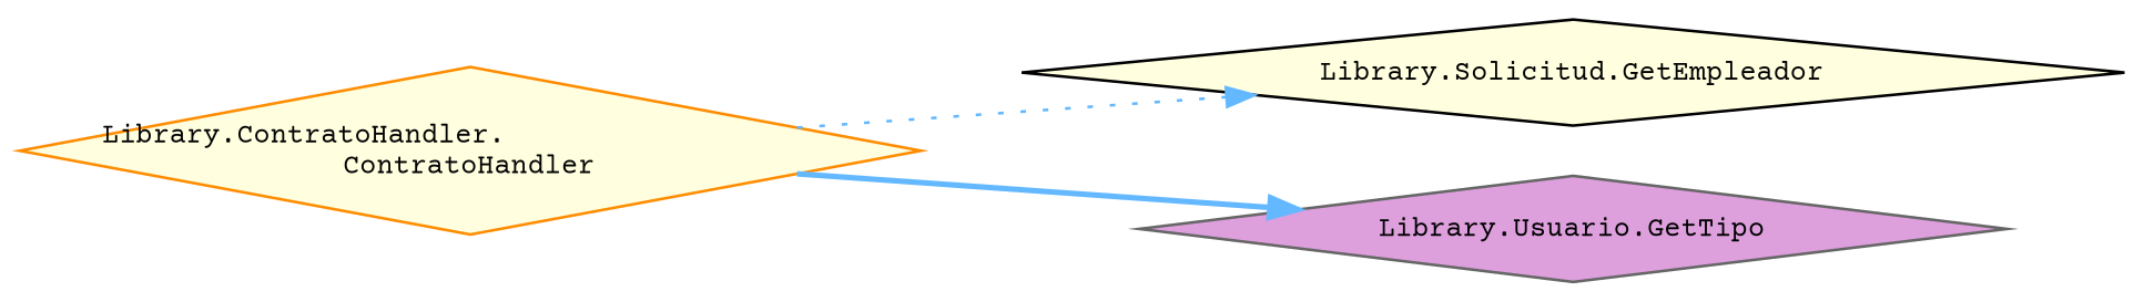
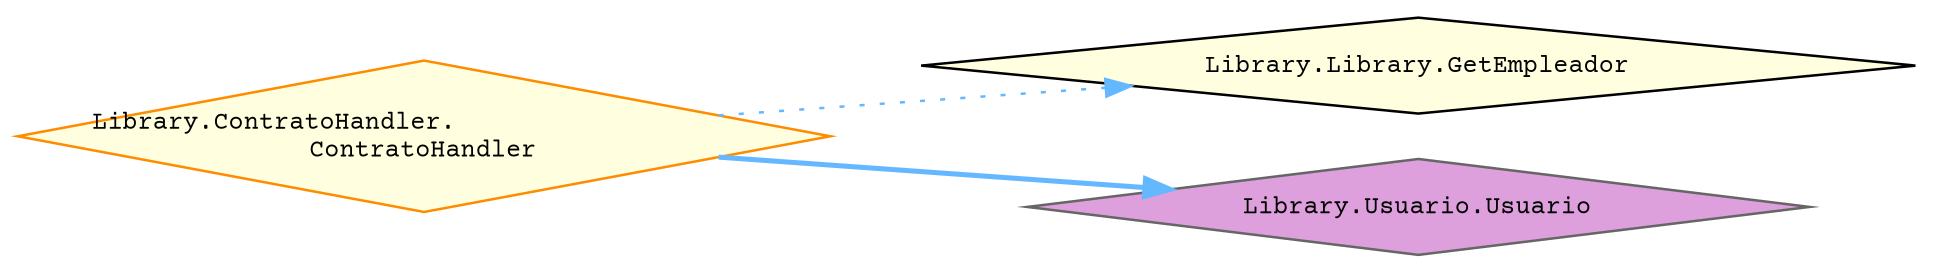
  digraph {
    fontname="Courier Prime"
    rankdir=LR
    node [fillcolor=lightyellow fontname="Courier Prime" fontsize=10 shape=diamond style=filled]
    edge [color=steelblue1 fontname="Courier Prime" fontsize=10 labelfontname=Helvetica labelfontsize=10]
    n1 [color=darkorange fontcolor=black height=0.2 label="Library.ContratoHandler.\lContratoHandler" width=0.4]
-   n2 [color=black height=0.2 label="Library.Solicitud.GetEmpleador" width=0.4]
-   n3 [color=gray40 fillcolor=plum height=0.2 label="Library.Usuario.GetTipo" width=0.4]
+   n2 [color=black height=0.2 label="Library.Library.GetEmpleador" width=0.4]
+   n3 [color=gray40 fillcolor=plum height=0.2 label="Library.Usuario.Usuario" width=0.4]
    n1 -> n2 [style=dotted]
    n1 -> n3 [style=bold]
  }
